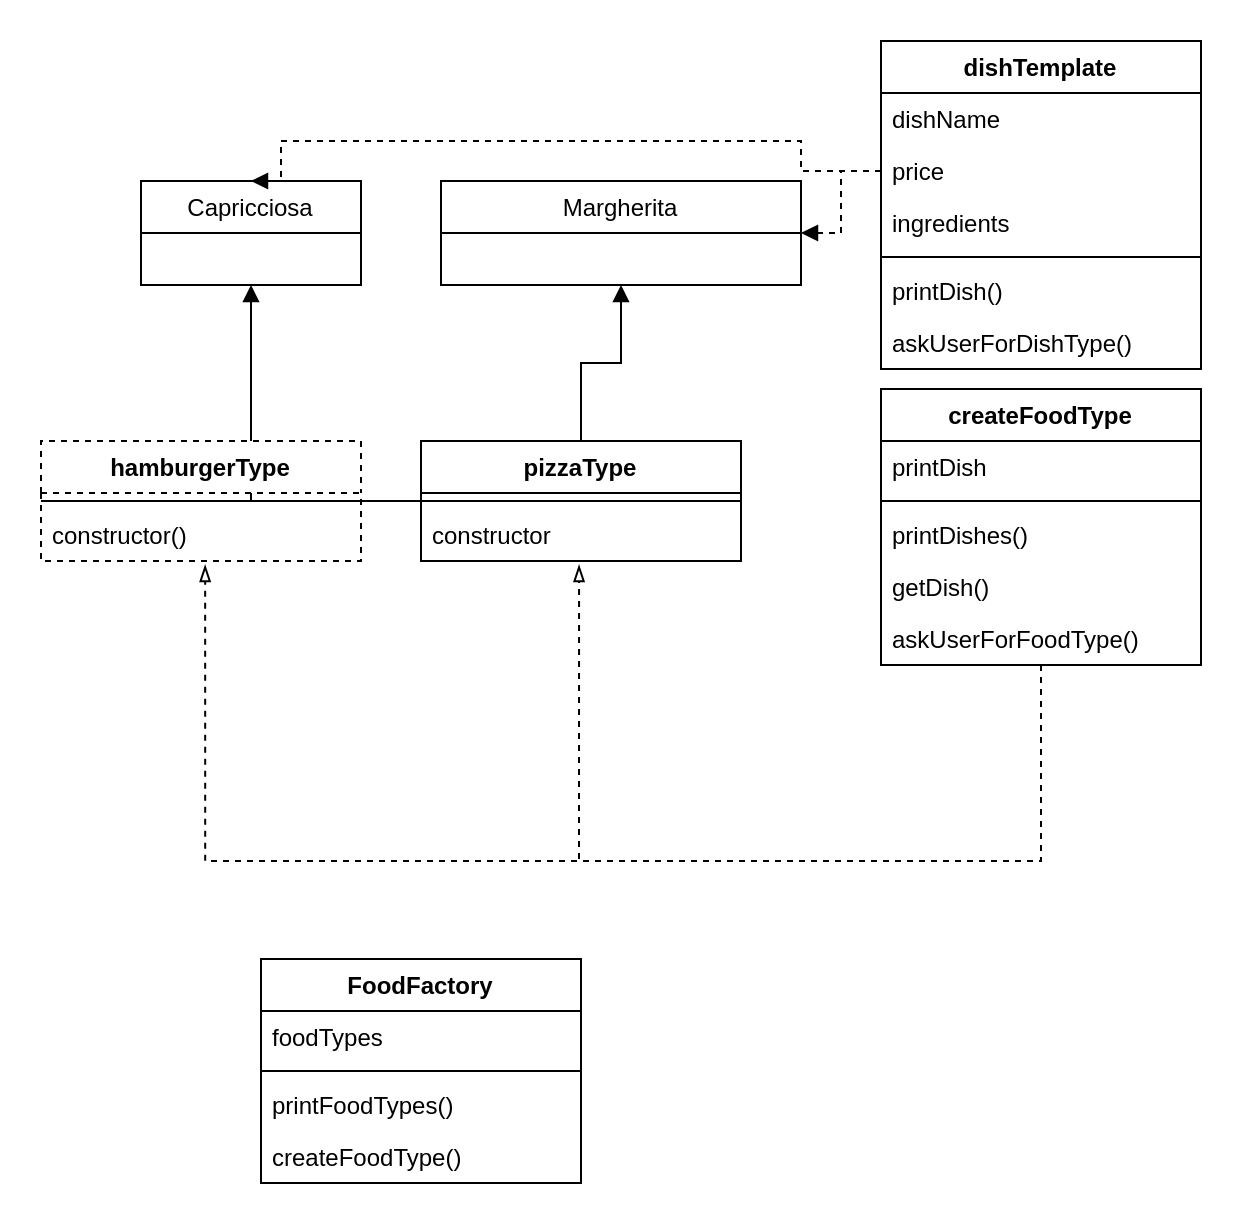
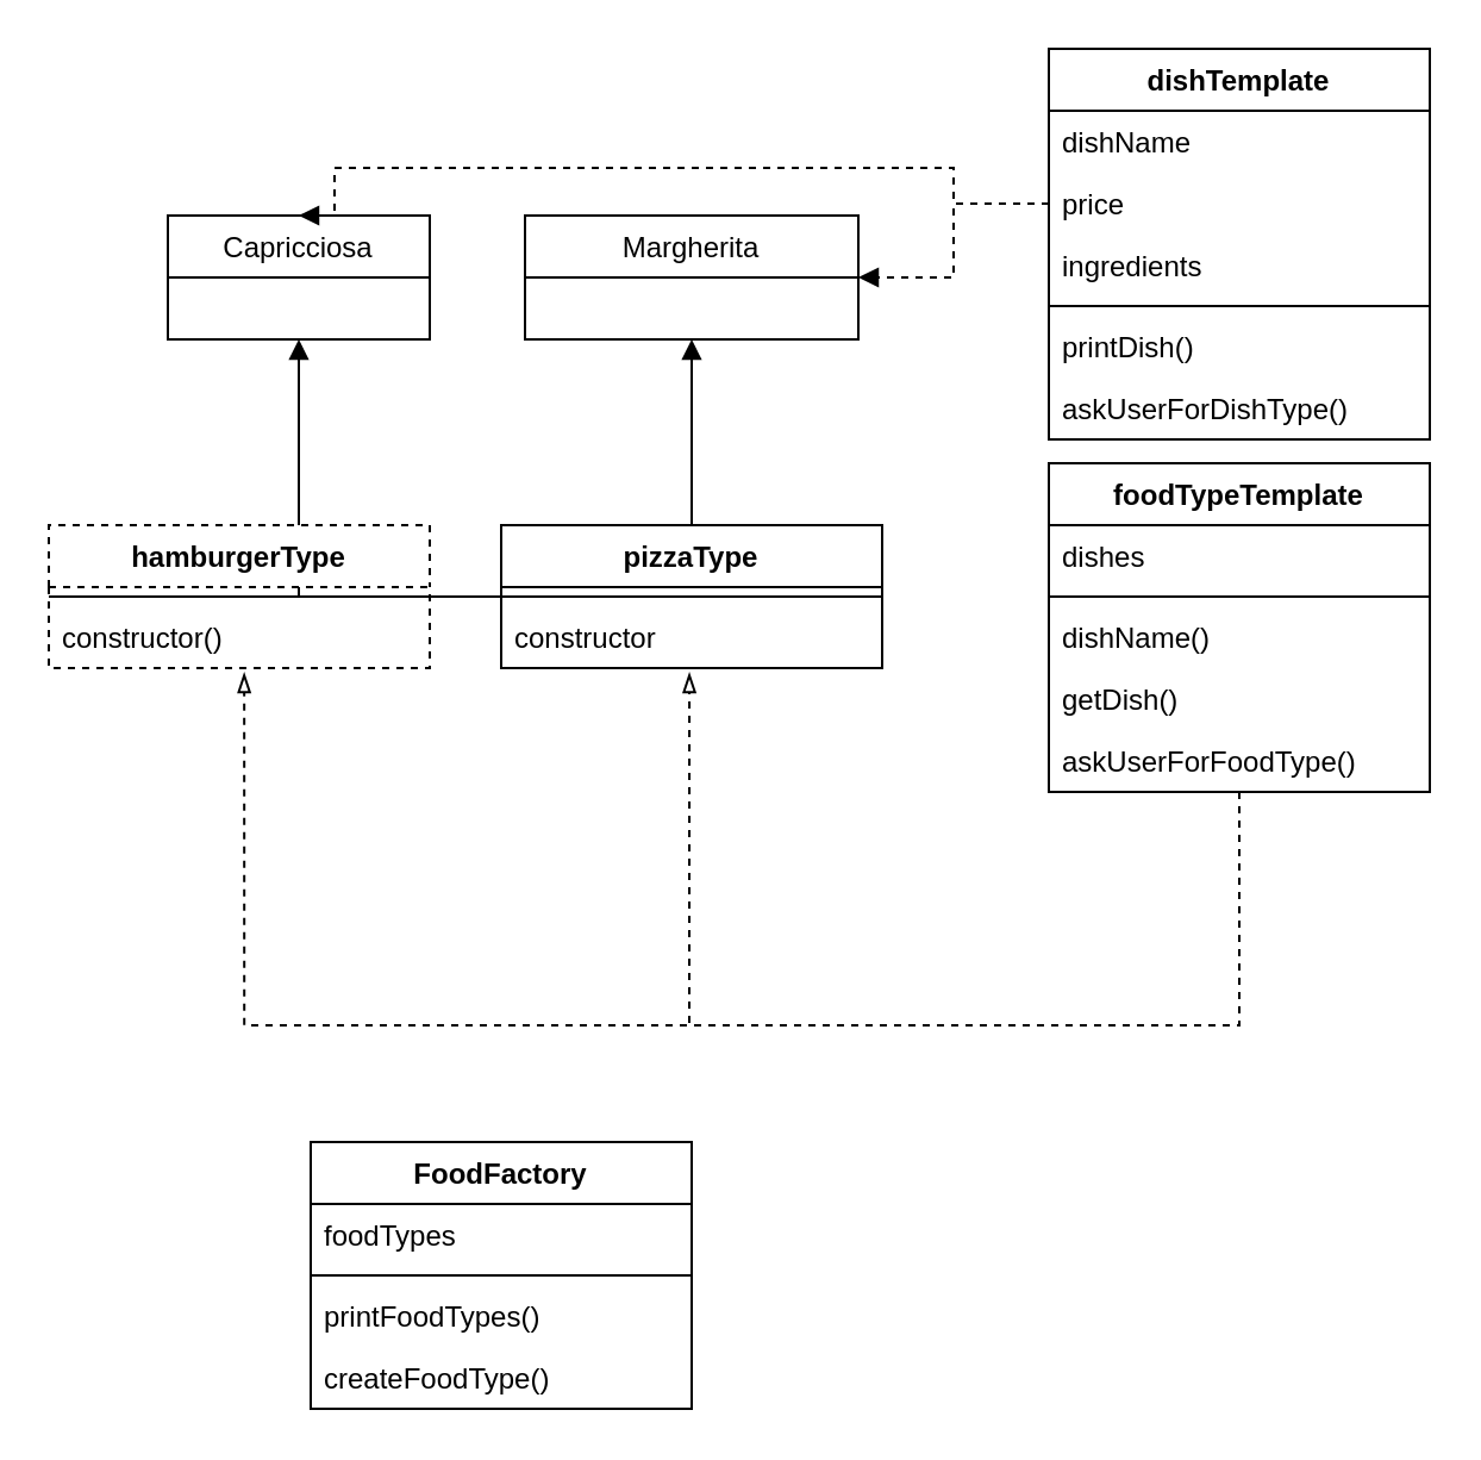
  <mxCell id="0" />
  <mxCell id="1" parent="0" />
  <mxCell id="2" style="edgeStyle=orthogonalEdgeStyle;rounded=0;orthogonalLoop=1;jettySize=auto;html=1;entryX=0.5;entryY=1;entryDx=0;entryDy=0;endArrow=block;endFill=1;" parent="1" source="4" target="23" edge="1"><mxGeometry relative="1" as="geometry" /></mxCell>
  <mxCell id="3" style="edgeStyle=orthogonalEdgeStyle;rounded=0;orthogonalLoop=1;jettySize=auto;html=1;entryX=0.5;entryY=1;entryDx=0;entryDy=0;endArrow=block;endFill=1;" parent="1" source="4" target="25" edge="1"><mxGeometry relative="1" as="geometry" /></mxCell>
  <mxCell id="4" value="pizzaType" style="swimlane;fontStyle=1;align=center;verticalAlign=top;childLayout=stackLayout;horizontal=1;startSize=26;horizontalStack=0;resizeParent=1;resizeParentMax=0;resizeLast=0;collapsible=1;marginBottom=0;" parent="1" vertex="1"><mxGeometry x="210" y="220" width="160" height="60" as="geometry" /></mxCell>
  <mxCell id="5" value="" style="line;strokeWidth=1;fillColor=none;align=left;verticalAlign=middle;spacingTop=-1;spacingLeft=3;spacingRight=3;rotatable=0;labelPosition=right;points=[];portConstraint=eastwest;" parent="4" vertex="1"><mxGeometry y="26" width="160" height="8" as="geometry" /></mxCell>
  <mxCell id="6" value="constructor" style="text;strokeColor=none;fillColor=none;align=left;verticalAlign=top;spacingLeft=4;spacingRight=4;overflow=hidden;rotatable=0;points=[[0,0.5],[1,0.5]];portConstraint=eastwest;" parent="4" vertex="1"><mxGeometry y="34" width="160" height="26" as="geometry" /></mxCell>
  <mxCell id="7" value="hamburgerType" style="swimlane;fontStyle=1;align=center;verticalAlign=top;childLayout=stackLayout;horizontal=1;startSize=26;horizontalStack=0;resizeParent=1;resizeParentMax=0;resizeLast=0;collapsible=1;marginBottom=0;dashed=1;" parent="1" vertex="1"><mxGeometry x="20" y="220" width="160" height="60" as="geometry" /></mxCell>
  <mxCell id="8" value="" style="line;strokeWidth=1;fillColor=none;align=left;verticalAlign=middle;spacingTop=-1;spacingLeft=3;spacingRight=3;rotatable=0;labelPosition=right;points=[];portConstraint=eastwest;" parent="7" vertex="1"><mxGeometry y="26" width="160" height="8" as="geometry" /></mxCell>
  <mxCell id="9" value="constructor()" style="text;strokeColor=none;fillColor=none;align=left;verticalAlign=top;spacingLeft=4;spacingRight=4;overflow=hidden;rotatable=0;points=[[0,0.5],[1,0.5]];portConstraint=eastwest;" parent="7" vertex="1"><mxGeometry y="34" width="160" height="26" as="geometry" /></mxCell>
  <mxCell id="10" style="edgeStyle=orthogonalEdgeStyle;rounded=0;orthogonalLoop=1;jettySize=auto;html=1;entryX=0.494;entryY=1.077;entryDx=0;entryDy=0;entryPerimeter=0;dashed=1;endArrow=blockThin;endFill=0;" parent="1" source="12" target="6" edge="1"><mxGeometry relative="1" as="geometry"><mxPoint x="520" y="470" as="targetPoint" /><Array as="points"><mxPoint x="520" y="430" /><mxPoint x="289" y="430" /></Array></mxGeometry></mxCell>
  <mxCell id="11" style="edgeStyle=orthogonalEdgeStyle;rounded=0;orthogonalLoop=1;jettySize=auto;html=1;entryX=0.513;entryY=1.077;entryDx=0;entryDy=0;entryPerimeter=0;dashed=1;endArrow=blockThin;endFill=0;" parent="1" source="12" target="9" edge="1"><mxGeometry relative="1" as="geometry"><mxPoint x="520" y="500" as="targetPoint" /><Array as="points"><mxPoint x="520" y="430" /><mxPoint x="102" y="430" /></Array></mxGeometry></mxCell>
- <mxCell id="12" value="createFoodType" style="swimlane;fontStyle=1;align=center;verticalAlign=top;childLayout=stackLayout;horizontal=1;startSize=26;horizontalStack=0;resizeParent=1;resizeParentMax=0;resizeLast=0;collapsible=1;marginBottom=0;" parent="1" vertex="1"><mxGeometry x="440" y="194" width="160" height="138" as="geometry" /></mxCell>
- <mxCell id="13" value="printDish" style="text;strokeColor=none;fillColor=none;align=left;verticalAlign=top;spacingLeft=4;spacingRight=4;overflow=hidden;rotatable=0;points=[[0,0.5],[1,0.5]];portConstraint=eastwest;" parent="12" vertex="1"><mxGeometry y="26" width="160" height="26" as="geometry" /></mxCell>
+ <mxCell id="12" value="foodTypeTemplate" style="swimlane;fontStyle=1;align=center;verticalAlign=top;childLayout=stackLayout;horizontal=1;startSize=26;horizontalStack=0;resizeParent=1;resizeParentMax=0;resizeLast=0;collapsible=1;marginBottom=0;" parent="1" vertex="1"><mxGeometry x="440" y="194" width="160" height="138" as="geometry" /></mxCell>
+ <mxCell id="13" value="dishes" style="text;strokeColor=none;fillColor=none;align=left;verticalAlign=top;spacingLeft=4;spacingRight=4;overflow=hidden;rotatable=0;points=[[0,0.5],[1,0.5]];portConstraint=eastwest;" parent="12" vertex="1"><mxGeometry y="26" width="160" height="26" as="geometry" /></mxCell>
  <mxCell id="14" value="" style="line;strokeWidth=1;fillColor=none;align=left;verticalAlign=middle;spacingTop=-1;spacingLeft=3;spacingRight=3;rotatable=0;labelPosition=right;points=[];portConstraint=eastwest;" parent="12" vertex="1"><mxGeometry y="52" width="160" height="8" as="geometry" /></mxCell>
- <mxCell id="15" value="printDishes()" style="text;strokeColor=none;fillColor=none;align=left;verticalAlign=top;spacingLeft=4;spacingRight=4;overflow=hidden;rotatable=0;points=[[0,0.5],[1,0.5]];portConstraint=eastwest;" parent="12" vertex="1"><mxGeometry y="60" width="160" height="26" as="geometry" /></mxCell>
+ <mxCell id="15" value="dishName()" style="text;strokeColor=none;fillColor=none;align=left;verticalAlign=top;spacingLeft=4;spacingRight=4;overflow=hidden;rotatable=0;points=[[0,0.5],[1,0.5]];portConstraint=eastwest;" parent="12" vertex="1"><mxGeometry y="60" width="160" height="26" as="geometry" /></mxCell>
  <mxCell id="16" value="getDish()" style="text;strokeColor=none;fillColor=none;align=left;verticalAlign=top;spacingLeft=4;spacingRight=4;overflow=hidden;rotatable=0;points=[[0,0.5],[1,0.5]];portConstraint=eastwest;" parent="12" vertex="1"><mxGeometry y="86" width="160" height="26" as="geometry" /></mxCell>
  <mxCell id="17" value="askUserForFoodType()" style="text;strokeColor=none;fillColor=none;align=left;verticalAlign=top;spacingLeft=4;spacingRight=4;overflow=hidden;rotatable=0;points=[[0,0.5],[1,0.5]];portConstraint=eastwest;" vertex="1" parent="12"><mxGeometry y="112" width="160" height="26" as="geometry" /></mxCell>
  <mxCell id="18" value="FoodFactory" style="swimlane;fontStyle=1;align=center;verticalAlign=top;childLayout=stackLayout;horizontal=1;startSize=26;horizontalStack=0;resizeParent=1;resizeParentMax=0;resizeLast=0;collapsible=1;marginBottom=0;" parent="1" vertex="1"><mxGeometry x="130" y="479" width="160" height="112" as="geometry" /></mxCell>
  <mxCell id="19" value="foodTypes" style="text;strokeColor=none;fillColor=none;align=left;verticalAlign=top;spacingLeft=4;spacingRight=4;overflow=hidden;rotatable=0;points=[[0,0.5],[1,0.5]];portConstraint=eastwest;" parent="18" vertex="1"><mxGeometry y="26" width="160" height="26" as="geometry" /></mxCell>
  <mxCell id="20" value="" style="line;strokeWidth=1;fillColor=none;align=left;verticalAlign=middle;spacingTop=-1;spacingLeft=3;spacingRight=3;rotatable=0;labelPosition=right;points=[];portConstraint=eastwest;" parent="18" vertex="1"><mxGeometry y="52" width="160" height="8" as="geometry" /></mxCell>
  <mxCell id="21" value="printFoodTypes()" style="text;strokeColor=none;fillColor=none;align=left;verticalAlign=top;spacingLeft=4;spacingRight=4;overflow=hidden;rotatable=0;points=[[0,0.5],[1,0.5]];portConstraint=eastwest;" parent="18" vertex="1"><mxGeometry y="60" width="160" height="26" as="geometry" /></mxCell>
  <mxCell id="22" value="createFoodType()" style="text;strokeColor=none;fillColor=none;align=left;verticalAlign=top;spacingLeft=4;spacingRight=4;overflow=hidden;rotatable=0;points=[[0,0.5],[1,0.5]];portConstraint=eastwest;" parent="18" vertex="1"><mxGeometry y="86" width="160" height="26" as="geometry" /></mxCell>
- <mxCell id="23" value="Margherita" style="swimlane;fontStyle=0;childLayout=stackLayout;horizontal=1;startSize=26;fillColor=none;horizontalStack=0;resizeParent=1;resizeParentMax=0;resizeLast=0;collapsible=1;marginBottom=0;" parent="1" vertex="1"><mxGeometry x="220" y="90" width="180" height="52" as="geometry" /></mxCell>
+ <mxCell id="23" value="Margherita" style="swimlane;fontStyle=0;childLayout=stackLayout;horizontal=1;startSize=26;fillColor=none;horizontalStack=0;resizeParent=1;resizeParentMax=0;resizeLast=0;collapsible=1;marginBottom=0;" parent="1" vertex="1"><mxGeometry x="220" y="90" width="140" height="52" as="geometry" /></mxCell>
  <mxCell id="24" style="edgeStyle=orthogonalEdgeStyle;rounded=0;orthogonalLoop=1;jettySize=auto;html=1;entryX=1;entryY=0.5;entryDx=0;entryDy=0;dashed=1;endArrow=block;endFill=1;" parent="1" source="29" target="23" edge="1"><mxGeometry relative="1" as="geometry" /></mxCell>
  <mxCell id="25" value="Capricciosa" style="swimlane;fontStyle=0;childLayout=stackLayout;horizontal=1;startSize=26;fillColor=none;horizontalStack=0;resizeParent=1;resizeParentMax=0;resizeLast=0;collapsible=1;marginBottom=0;" parent="1" vertex="1"><mxGeometry x="70" y="90" width="110" height="52" as="geometry" /></mxCell>
  <mxCell id="26" style="edgeStyle=orthogonalEdgeStyle;rounded=0;orthogonalLoop=1;jettySize=auto;html=1;entryX=0.5;entryY=0;entryDx=0;entryDy=0;endArrow=block;endFill=1;exitX=0;exitY=0.5;exitDx=0;exitDy=0;dashed=1;" parent="1" source="29" target="25" edge="1"><mxGeometry relative="1" as="geometry"><Array as="points"><mxPoint x="400" y="85" /><mxPoint x="400" y="70" /><mxPoint x="140" y="70" /></Array></mxGeometry></mxCell>
  <mxCell id="27" value="dishTemplate" style="swimlane;fontStyle=1;align=center;verticalAlign=top;childLayout=stackLayout;horizontal=1;startSize=26;horizontalStack=0;resizeParent=1;resizeParentMax=0;resizeLast=0;collapsible=1;marginBottom=0;" parent="1" vertex="1"><mxGeometry x="440" y="20" width="160" height="164" as="geometry" /></mxCell>
  <mxCell id="28" value="dishName" style="text;strokeColor=none;fillColor=none;align=left;verticalAlign=top;spacingLeft=4;spacingRight=4;overflow=hidden;rotatable=0;points=[[0,0.5],[1,0.5]];portConstraint=eastwest;" parent="27" vertex="1"><mxGeometry y="26" width="160" height="26" as="geometry" /></mxCell>
  <mxCell id="29" value="price" style="text;strokeColor=none;fillColor=none;align=left;verticalAlign=top;spacingLeft=4;spacingRight=4;overflow=hidden;rotatable=0;points=[[0,0.5],[1,0.5]];portConstraint=eastwest;" parent="27" vertex="1"><mxGeometry y="52" width="160" height="26" as="geometry" /></mxCell>
  <mxCell id="30" value="ingredients" style="text;strokeColor=none;fillColor=none;align=left;verticalAlign=top;spacingLeft=4;spacingRight=4;overflow=hidden;rotatable=0;points=[[0,0.5],[1,0.5]];portConstraint=eastwest;" parent="27" vertex="1"><mxGeometry y="78" width="160" height="26" as="geometry" /></mxCell>
  <mxCell id="31" value="" style="line;strokeWidth=1;fillColor=none;align=left;verticalAlign=middle;spacingTop=-1;spacingLeft=3;spacingRight=3;rotatable=0;labelPosition=right;points=[];portConstraint=eastwest;" parent="27" vertex="1"><mxGeometry y="104" width="160" height="8" as="geometry" /></mxCell>
  <mxCell id="32" value="printDish()" style="text;strokeColor=none;fillColor=none;align=left;verticalAlign=top;spacingLeft=4;spacingRight=4;overflow=hidden;rotatable=0;points=[[0,0.5],[1,0.5]];portConstraint=eastwest;" parent="27" vertex="1"><mxGeometry y="112" width="160" height="26" as="geometry" /></mxCell>
  <mxCell id="33" value="askUserForDishType()" style="text;strokeColor=none;fillColor=none;align=left;verticalAlign=top;spacingLeft=4;spacingRight=4;overflow=hidden;rotatable=0;points=[[0,0.5],[1,0.5]];portConstraint=eastwest;" vertex="1" parent="27"><mxGeometry y="138" width="160" height="26" as="geometry" /></mxCell>
